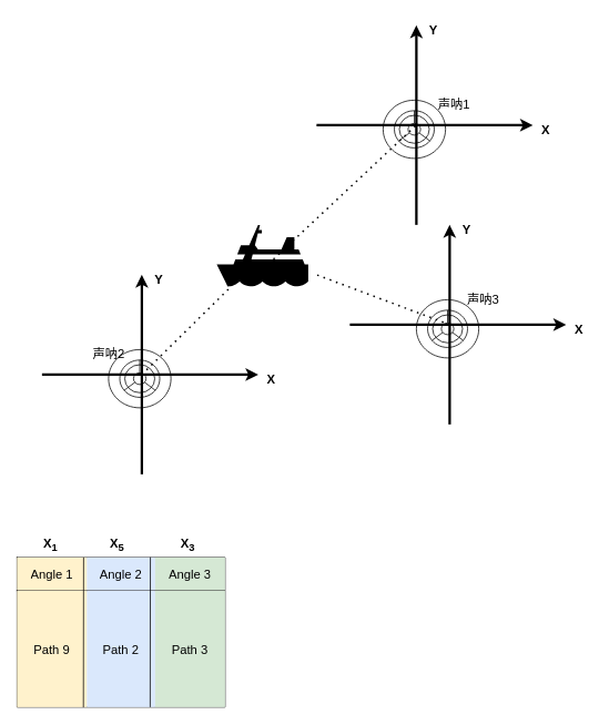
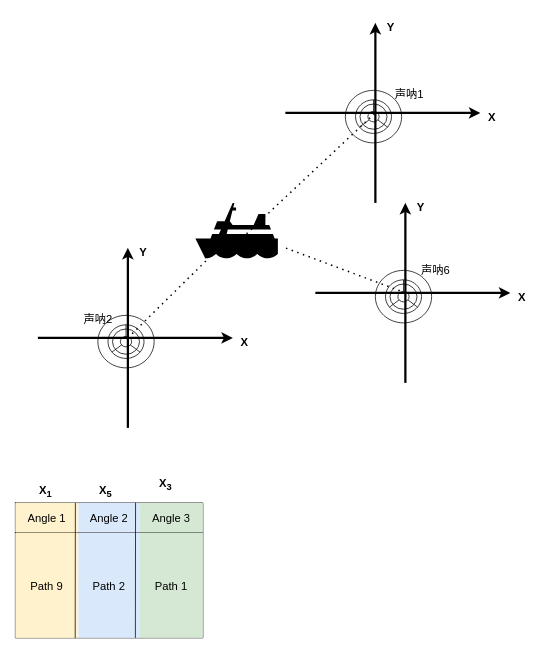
  <mxCell id="0" />
  <mxCell id="1" parent="0" />
  <mxCell id="2" value="" style="verticalLabelPosition=bottom;html=1;verticalAlign=top;align=center;shape=mxgraph.floorplan.floor_lamp;rounded=1;shadow=0;glass=0;labelBackgroundColor=none;labelBorderColor=none;sketch=0;fontSize=20;fontColor=#FF3333;fillColor=default;" parent="1" vertex="1"><mxGeometry x="460" y="120" width="75" height="70" as="geometry" /></mxCell>
  <mxCell id="3" value="" style="shape=mxgraph.signs.transportation.ship_1;html=1;pointerEvents=1;fillColor=#000000;strokeColor=none;verticalLabelPosition=bottom;verticalAlign=top;align=center;rounded=1;shadow=0;glass=0;labelBackgroundColor=none;labelBorderColor=none;sketch=0;fontSize=20;fontColor=#FF3333;" parent="1" vertex="1"><mxGeometry x="260" y="270" width="110" height="74" as="geometry" /></mxCell>
  <mxCell id="4" value="" style="endArrow=classic;html=1;strokeWidth=3;" parent="1" edge="1"><mxGeometry width="50" height="50" relative="1" as="geometry"><mxPoint x="380" y="150" as="sourcePoint" /><mxPoint x="640" y="150" as="targetPoint" /></mxGeometry></mxCell>
  <mxCell id="5" value="" style="endArrow=classic;html=1;strokeWidth=3;" parent="1" edge="1"><mxGeometry width="50" height="50" relative="1" as="geometry"><mxPoint x="500" y="270" as="sourcePoint" /><mxPoint x="500" y="30" as="targetPoint" /></mxGeometry></mxCell>
  <mxCell id="6" value="" style="endArrow=none;dashed=1;html=1;dashPattern=1 3;strokeWidth=2;exitX=0.62;exitY=0.556;exitDx=0;exitDy=0;exitPerimeter=0;" parent="1" source="3" edge="1"><mxGeometry width="50" height="50" relative="1" as="geometry"><mxPoint x="450" y="200" as="sourcePoint" /><mxPoint x="500" y="150" as="targetPoint" /></mxGeometry></mxCell>
  <mxCell id="7" value="&lt;b&gt;&lt;font style=&quot;font-size: 15px;&quot;&gt;X&lt;/font&gt;&lt;/b&gt;" style="text;html=1;align=center;verticalAlign=middle;resizable=0;points=[];autosize=1;strokeColor=none;fillColor=none;" parent="1" vertex="1"><mxGeometry x="640" y="140" width="30" height="30" as="geometry" /></mxCell>
  <mxCell id="8" value="&lt;b&gt;&lt;font style=&quot;font-size: 15px;&quot;&gt;Y&lt;/font&gt;&lt;/b&gt;" style="text;html=1;align=center;verticalAlign=middle;resizable=0;points=[];autosize=1;strokeColor=none;fillColor=none;" parent="1" vertex="1"><mxGeometry x="505" y="20" width="30" height="30" as="geometry" /></mxCell>
  <mxCell id="9" value="" style="verticalLabelPosition=bottom;html=1;verticalAlign=top;align=center;shape=mxgraph.floorplan.floor_lamp;rounded=1;shadow=0;glass=0;labelBackgroundColor=none;labelBorderColor=none;sketch=0;fontSize=20;fontColor=#FF3333;fillColor=default;" parent="1" vertex="1"><mxGeometry x="500" y="360" width="75" height="70" as="geometry" /></mxCell>
  <mxCell id="10" value="" style="endArrow=classic;html=1;strokeWidth=3;" parent="1" edge="1"><mxGeometry width="50" height="50" relative="1" as="geometry"><mxPoint x="420" y="390" as="sourcePoint" /><mxPoint x="680" y="390" as="targetPoint" /></mxGeometry></mxCell>
  <mxCell id="11" value="" style="endArrow=classic;html=1;strokeWidth=3;" parent="1" edge="1"><mxGeometry width="50" height="50" relative="1" as="geometry"><mxPoint x="540" y="510" as="sourcePoint" /><mxPoint x="540" y="270" as="targetPoint" /></mxGeometry></mxCell>
  <mxCell id="12" value="&lt;b&gt;&lt;font style=&quot;font-size: 15px;&quot;&gt;X&lt;/font&gt;&lt;/b&gt;" style="text;html=1;align=center;verticalAlign=middle;resizable=0;points=[];autosize=1;strokeColor=none;fillColor=none;" parent="1" vertex="1"><mxGeometry x="680" y="380" width="30" height="30" as="geometry" /></mxCell>
  <mxCell id="13" value="&lt;b&gt;&lt;font style=&quot;font-size: 15px;&quot;&gt;Y&lt;/font&gt;&lt;/b&gt;" style="text;html=1;align=center;verticalAlign=middle;resizable=0;points=[];autosize=1;strokeColor=none;fillColor=none;" parent="1" vertex="1"><mxGeometry x="545" y="260" width="30" height="30" as="geometry" /></mxCell>
  <mxCell id="14" value="" style="verticalLabelPosition=bottom;html=1;verticalAlign=top;align=center;shape=mxgraph.floorplan.floor_lamp;rounded=1;shadow=0;glass=0;labelBackgroundColor=none;labelBorderColor=none;sketch=0;fontSize=20;fontColor=#FF3333;fillColor=default;" parent="1" vertex="1"><mxGeometry x="130" y="420" width="75" height="70" as="geometry" /></mxCell>
  <mxCell id="15" value="" style="endArrow=classic;html=1;strokeWidth=3;" parent="1" edge="1"><mxGeometry width="50" height="50" relative="1" as="geometry"><mxPoint x="50" y="450" as="sourcePoint" /><mxPoint x="310" y="450" as="targetPoint" /></mxGeometry></mxCell>
  <mxCell id="16" value="" style="endArrow=classic;html=1;strokeWidth=3;" parent="1" edge="1"><mxGeometry width="50" height="50" relative="1" as="geometry"><mxPoint x="170" y="570" as="sourcePoint" /><mxPoint x="170" y="330" as="targetPoint" /></mxGeometry></mxCell>
  <mxCell id="17" value="&lt;b&gt;&lt;font style=&quot;font-size: 15px;&quot;&gt;X&lt;/font&gt;&lt;/b&gt;" style="text;html=1;align=center;verticalAlign=middle;resizable=0;points=[];autosize=1;strokeColor=none;fillColor=none;" parent="1" vertex="1"><mxGeometry x="310" y="440" width="30" height="30" as="geometry" /></mxCell>
  <mxCell id="18" value="&lt;b&gt;&lt;font style=&quot;font-size: 15px;&quot;&gt;Y&lt;/font&gt;&lt;/b&gt;" style="text;html=1;align=center;verticalAlign=middle;resizable=0;points=[];autosize=1;strokeColor=none;fillColor=none;" parent="1" vertex="1"><mxGeometry x="175" y="320" width="30" height="30" as="geometry" /></mxCell>
  <mxCell id="19" value="" style="endArrow=none;dashed=1;html=1;dashPattern=1 3;strokeWidth=2;fontSize=15;" parent="1" target="3" edge="1"><mxGeometry width="50" height="50" relative="1" as="geometry"><mxPoint x="170" y="450" as="sourcePoint" /><mxPoint x="220" y="400" as="targetPoint" /></mxGeometry></mxCell>
  <mxCell id="20" value="" style="endArrow=none;dashed=1;html=1;dashPattern=1 3;strokeWidth=2;fontSize=15;" parent="1" edge="1"><mxGeometry width="50" height="50" relative="1" as="geometry"><mxPoint x="540" y="390" as="sourcePoint" /><mxPoint x="380" y="330" as="targetPoint" /></mxGeometry></mxCell>
  <mxCell id="21" value="声呐1" style="text;html=1;align=center;verticalAlign=middle;resizable=0;points=[];autosize=1;strokeColor=none;fillColor=none;fontSize=15;" parent="1" vertex="1"><mxGeometry x="515" y="110" width="60" height="30" as="geometry" /></mxCell>
  <mxCell id="22" value="声呐2" style="text;html=1;align=center;verticalAlign=middle;resizable=0;points=[];autosize=1;strokeColor=none;fillColor=none;fontSize=15;" parent="1" vertex="1"><mxGeometry x="100" y="410" width="60" height="30" as="geometry" /></mxCell>
- <mxCell id="23" value="声呐3" style="text;html=1;align=center;verticalAlign=middle;resizable=0;points=[];autosize=1;strokeColor=none;fillColor=none;fontSize=15;" parent="1" vertex="1"><mxGeometry x="550" y="344" width="60" height="30" as="geometry" /></mxCell>
+ <mxCell id="23" value="声呐6" style="text;html=1;align=center;verticalAlign=middle;resizable=0;points=[];autosize=1;strokeColor=none;fillColor=none;fontSize=15;" parent="1" vertex="1"><mxGeometry x="550" y="344" width="60" height="30" as="geometry" /></mxCell>
  <mxCell id="24" value="" style="shape=table;html=1;whiteSpace=wrap;startSize=0;container=1;collapsible=0;childLayout=tableLayout;columnLines=0;rowLines=0;" vertex="1" parent="1"><mxGeometry x="20" y="670" width="250" height="40" as="geometry" /></mxCell>
  <mxCell id="25" value="" style="shape=tableRow;horizontal=0;startSize=0;swimlaneHead=0;swimlaneBody=0;top=0;left=0;bottom=0;right=0;collapsible=0;dropTarget=0;fillColor=none;points=[[0,0.5],[1,0.5]];portConstraint=eastwest;" vertex="1" parent="24"><mxGeometry width="250" height="40" as="geometry" /></mxCell>
  <mxCell id="26" value="&lt;font style=&quot;font-size: 15px;&quot;&gt;Angle 1&lt;/font&gt;" style="shape=partialRectangle;html=1;whiteSpace=wrap;connectable=0;fillColor=#fff2cc;top=0;left=0;bottom=0;right=0;overflow=hidden;fontSize=12;strokeColor=#d6b656;" vertex="1" parent="25"><mxGeometry width="84" height="40" as="geometry"><mxRectangle width="84" height="40" as="alternateBounds" /></mxGeometry></mxCell>
  <mxCell id="27" value="&lt;span style=&quot;font-size: 15px;&quot;&gt;Angle 2&lt;/span&gt;" style="shape=partialRectangle;html=1;whiteSpace=wrap;connectable=0;fillColor=#dae8fc;top=0;left=0;bottom=0;right=0;overflow=hidden;fontSize=12;strokeColor=#6c8ebf;" vertex="1" parent="25"><mxGeometry x="84" width="82" height="40" as="geometry"><mxRectangle width="82" height="40" as="alternateBounds" /></mxGeometry></mxCell>
  <mxCell id="28" value="&lt;span style=&quot;font-size: 15px;&quot;&gt;Angle 3&lt;/span&gt;" style="shape=partialRectangle;html=1;whiteSpace=wrap;connectable=0;fillColor=#d5e8d4;top=0;left=0;bottom=0;right=0;overflow=hidden;fontSize=12;strokeColor=#82b366;" vertex="1" parent="25"><mxGeometry x="166" width="84" height="40" as="geometry"><mxRectangle width="84" height="40" as="alternateBounds" /></mxGeometry></mxCell>
  <mxCell id="29" value="" style="shape=table;html=1;whiteSpace=wrap;startSize=0;container=1;collapsible=0;childLayout=tableLayout;columnLines=0;rowLines=0;" vertex="1" parent="1"><mxGeometry x="20" y="710" width="250" height="140" as="geometry" /></mxCell>
  <mxCell id="30" value="" style="shape=tableRow;horizontal=0;startSize=0;swimlaneHead=0;swimlaneBody=0;top=0;left=0;bottom=0;right=0;collapsible=0;dropTarget=0;fillColor=none;points=[[0,0.5],[1,0.5]];portConstraint=eastwest;" vertex="1" parent="29"><mxGeometry width="250" height="140" as="geometry" /></mxCell>
  <mxCell id="31" value="&lt;font style=&quot;font-size: 15px;&quot;&gt;Path 9&lt;/font&gt;" style="shape=partialRectangle;html=1;whiteSpace=wrap;connectable=0;fillColor=#fff2cc;top=0;left=0;bottom=0;right=0;overflow=hidden;fontSize=12;strokeColor=#d6b656;" vertex="1" parent="30"><mxGeometry width="84" height="140" as="geometry"><mxRectangle width="84" height="140" as="alternateBounds" /></mxGeometry></mxCell>
  <mxCell id="32" value="&lt;span style=&quot;font-size: 15px;&quot;&gt;Path 2&lt;/span&gt;" style="shape=partialRectangle;html=1;whiteSpace=wrap;connectable=0;fillColor=#dae8fc;top=0;left=0;bottom=0;right=0;overflow=hidden;fontSize=12;strokeColor=#6c8ebf;" vertex="1" parent="30"><mxGeometry x="84" width="82" height="140" as="geometry"><mxRectangle width="82" height="140" as="alternateBounds" /></mxGeometry></mxCell>
- <mxCell id="33" value="&lt;span style=&quot;font-size: 15px;&quot;&gt;Path 3&lt;/span&gt;" style="shape=partialRectangle;html=1;whiteSpace=wrap;connectable=0;fillColor=#d5e8d4;top=0;left=0;bottom=0;right=0;overflow=hidden;fontSize=12;strokeColor=#82b366;" vertex="1" parent="30"><mxGeometry x="166" width="84" height="140" as="geometry"><mxRectangle width="84" height="140" as="alternateBounds" /></mxGeometry></mxCell>
+ <mxCell id="33" value="&lt;span style=&quot;font-size: 15px;&quot;&gt;Path 1&lt;/span&gt;" style="shape=partialRectangle;html=1;whiteSpace=wrap;connectable=0;fillColor=#d5e8d4;top=0;left=0;bottom=0;right=0;overflow=hidden;fontSize=12;strokeColor=#82b366;" vertex="1" parent="30"><mxGeometry x="166" width="84" height="140" as="geometry"><mxRectangle width="84" height="140" as="alternateBounds" /></mxGeometry></mxCell>
  <mxCell id="34" value="" style="endArrow=none;html=1;fontSize=15;exitX=0.319;exitY=1.002;exitDx=0;exitDy=0;exitPerimeter=0;strokeWidth=1;" edge="1" parent="1" source="30"><mxGeometry width="50" height="50" relative="1" as="geometry"><mxPoint x="100" y="770" as="sourcePoint" /><mxPoint x="100" y="670" as="targetPoint" /></mxGeometry></mxCell>
  <mxCell id="35" value="" style="endArrow=none;html=1;fontSize=15;exitX=0.319;exitY=1.002;exitDx=0;exitDy=0;exitPerimeter=0;strokeWidth=1;" edge="1" parent="1"><mxGeometry width="50" height="50" relative="1" as="geometry"><mxPoint x="180" y="850" as="sourcePoint" /><mxPoint x="180.25" y="669.72" as="targetPoint" /></mxGeometry></mxCell>
  <mxCell id="36" value="&lt;b&gt;X&lt;sub&gt;1&lt;/sub&gt;&lt;/b&gt;" style="text;html=1;align=center;verticalAlign=middle;resizable=0;points=[];autosize=1;strokeColor=none;fillColor=none;fontSize=15;" vertex="1" parent="1"><mxGeometry x="40" y="640" width="40" height="30" as="geometry" /></mxCell>
  <mxCell id="37" value="&lt;b&gt;X&lt;sub&gt;5&lt;/sub&gt;&lt;/b&gt;" style="text;html=1;align=center;verticalAlign=middle;resizable=0;points=[];autosize=1;strokeColor=none;fillColor=none;fontSize=15;" vertex="1" parent="1"><mxGeometry x="120" y="640" width="40" height="30" as="geometry" /></mxCell>
- <mxCell id="38" value="&lt;b&gt;X&lt;sub&gt;3&lt;/sub&gt;&lt;/b&gt;" style="text;html=1;align=center;verticalAlign=middle;resizable=0;points=[];autosize=1;strokeColor=none;fillColor=none;fontSize=15;" vertex="1" parent="1"><mxGeometry x="205" y="640" width="40" height="30" as="geometry" /></mxCell>
+ <mxCell id="38" value="&lt;b&gt;X&lt;sub&gt;3&lt;/sub&gt;&lt;/b&gt;" style="text;html=1;align=center;verticalAlign=middle;resizable=0;points=[];autosize=1;strokeColor=none;fillColor=none;fontSize=15;" vertex="1" parent="1"><mxGeometry x="200" y="630" width="40" height="30" as="geometry" /></mxCell>
